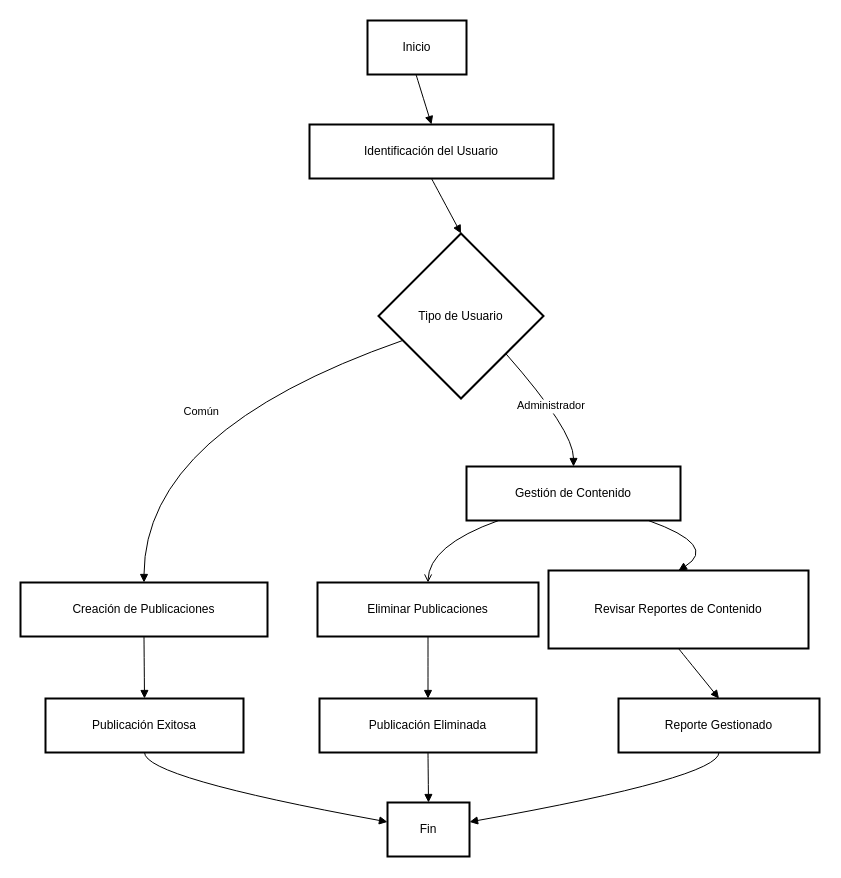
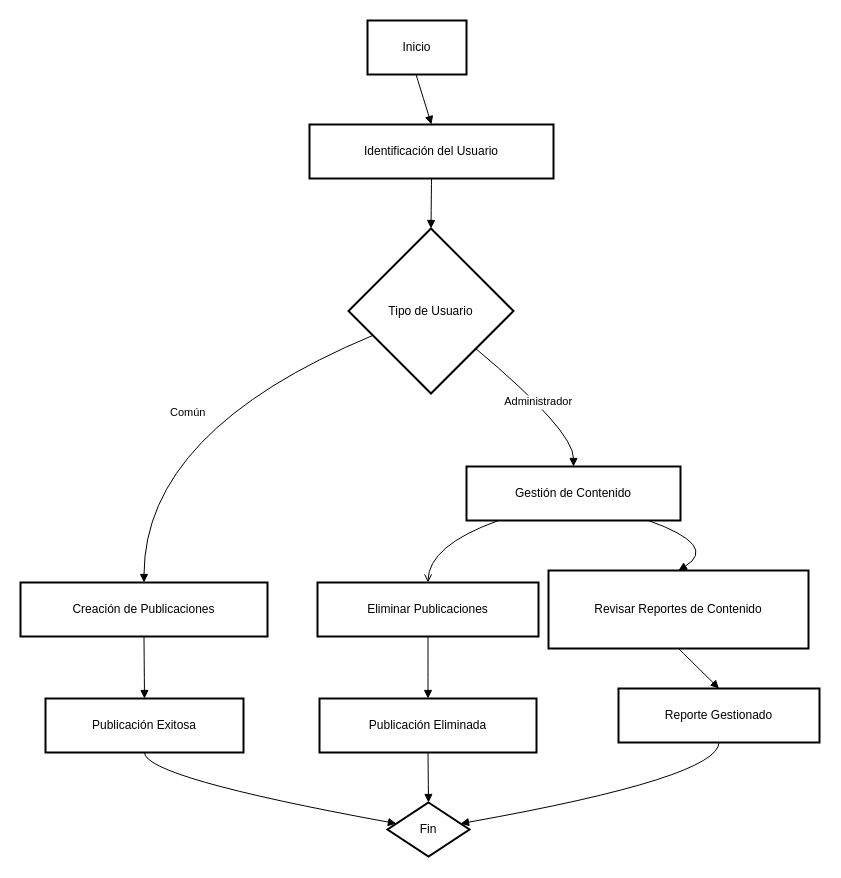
  <mxCell id="0" />
  <mxCell id="1" parent="0" />
  <mxCell id="2" value="Inicio" style="whiteSpace=wrap;strokeWidth=2;" parent="1" vertex="1"><mxGeometry x="367" y="20" width="99" height="54" as="geometry" /></mxCell>
  <mxCell id="3" value="Identificación del Usuario" style="whiteSpace=wrap;strokeWidth=2;" parent="1" vertex="1"><mxGeometry x="309" y="124" width="244" height="54" as="geometry" /></mxCell>
- <mxCell id="4" value="Tipo de Usuario" style="rhombus;strokeWidth=2;whiteSpace=wrap;" parent="1" vertex="1"><mxGeometry x="378" y="233" width="165" height="165" as="geometry" /></mxCell>
+ <mxCell id="4" value="Tipo de Usuario" style="rhombus;strokeWidth=2;whiteSpace=wrap;" parent="1" vertex="1"><mxGeometry x="348" y="228" width="165" height="165" as="geometry" /></mxCell>
  <mxCell id="5" value="Creación de Publicaciones" style="whiteSpace=wrap;strokeWidth=2;" parent="1" vertex="1"><mxGeometry x="20" y="582" width="247" height="54" as="geometry" /></mxCell>
  <mxCell id="6" value="Gestión de Contenido" style="whiteSpace=wrap;strokeWidth=2;" parent="1" vertex="1"><mxGeometry x="466" y="466" width="214" height="54" as="geometry" /></mxCell>
  <mxCell id="7" value="Eliminar Publicaciones" style="whiteSpace=wrap;strokeWidth=2;" parent="1" vertex="1"><mxGeometry x="317" y="582" width="221" height="54" as="geometry" /></mxCell>
  <mxCell id="8" value="Revisar Reportes de Contenido" style="whiteSpace=wrap;strokeWidth=2;" parent="1" vertex="1"><mxGeometry x="548" y="570" width="260" height="78" as="geometry" /></mxCell>
  <mxCell id="9" value="Publicación Exitosa" style="whiteSpace=wrap;strokeWidth=2;" parent="1" vertex="1"><mxGeometry x="45" y="698" width="198" height="54" as="geometry" /></mxCell>
  <mxCell id="10" value="Publicación Eliminada" style="whiteSpace=wrap;strokeWidth=2;" parent="1" vertex="1"><mxGeometry x="319" y="698" width="217" height="54" as="geometry" /></mxCell>
- <mxCell id="11" value="Reporte Gestionado" style="whiteSpace=wrap;strokeWidth=2;" parent="1" vertex="1"><mxGeometry x="618" y="698" width="201" height="54" as="geometry" /></mxCell>
- <mxCell id="12" value="Fin" style="whiteSpace=wrap;strokeWidth=2;" parent="1" vertex="1"><mxGeometry x="387" y="802" width="82" height="54" as="geometry" /></mxCell>
+ <mxCell id="11" value="Reporte Gestionado" style="whiteSpace=wrap;strokeWidth=2;" parent="1" vertex="1"><mxGeometry x="618" y="688" width="201" height="54" as="geometry" /></mxCell>
+ <mxCell id="12" value="Fin" style="rhombus;whiteSpace=wrap;strokeWidth=2;" parent="1" vertex="1"><mxGeometry x="387" y="802" width="82" height="54" as="geometry" /></mxCell>
  <mxCell id="13" value="" style="curved=1;startArrow=none;endArrow=block;exitX=0.49;exitY=1;entryX=0.5;entryY=0;" parent="1" source="2" target="3" edge="1"><mxGeometry relative="1" as="geometry"><Array as="points" /></mxGeometry></mxCell>
  <mxCell id="14" value="" style="curved=1;startArrow=none;endArrow=block;exitX=0.5;exitY=1;entryX=0.5;entryY=0;" parent="1" source="3" target="4" edge="1"><mxGeometry relative="1" as="geometry"><Array as="points" /></mxGeometry></mxCell>
  <mxCell id="15" value="Común" style="curved=1;startArrow=none;endArrow=block;exitX=0;exitY=0.71;entryX=0.5;entryY=0;" parent="1" source="4" target="5" edge="1"><mxGeometry relative="1" as="geometry"><Array as="points"><mxPoint x="144" y="430" /></Array></mxGeometry></mxCell>
  <mxCell id="16" value="Administrador" style="curved=1;startArrow=none;endArrow=block;exitX=1;exitY=0.92;entryX=0.5;entryY=0;" parent="1" source="4" target="6" edge="1"><mxGeometry relative="1" as="geometry"><Array as="points"><mxPoint x="573" y="430" /></Array></mxGeometry></mxCell>
  <mxCell id="17" value="" style="curved=1;startArrow=none;endArrow=open;exitX=0.15;exitY=1;entryX=0.5;entryY=0;" parent="1" source="6" target="7" edge="1"><mxGeometry relative="1" as="geometry"><Array as="points"><mxPoint x="428" y="545" /></Array></mxGeometry></mxCell>
  <mxCell id="18" value="" style="curved=1;startArrow=none;endArrow=block;exitX=0.85;exitY=1;entryX=0.5;entryY=0;" parent="1" source="6" target="8" edge="1"><mxGeometry relative="1" as="geometry"><Array as="points"><mxPoint x="718" y="545" /></Array></mxGeometry></mxCell>
  <mxCell id="19" value="" style="curved=1;startArrow=none;endArrow=block;exitX=0.5;exitY=1;entryX=0.5;entryY=0;" parent="1" source="5" target="9" edge="1"><mxGeometry relative="1" as="geometry"><Array as="points" /></mxGeometry></mxCell>
  <mxCell id="20" value="" style="curved=1;startArrow=none;endArrow=block;exitX=0.5;exitY=1;entryX=0.5;entryY=0;" parent="1" source="7" target="10" edge="1"><mxGeometry relative="1" as="geometry"><Array as="points" /></mxGeometry></mxCell>
  <mxCell id="21" value="" style="curved=1;startArrow=none;endArrow=block;exitX=0.5;exitY=1;entryX=0.5;entryY=0;" parent="1" source="8" target="11" edge="1"><mxGeometry relative="1" as="geometry"><Array as="points" /></mxGeometry></mxCell>
  <mxCell id="22" value="" style="curved=1;startArrow=none;endArrow=block;exitX=0.5;exitY=1;entryX=0;entryY=0.36;" parent="1" source="9" target="12" edge="1"><mxGeometry relative="1" as="geometry"><Array as="points"><mxPoint x="144" y="777" /></Array></mxGeometry></mxCell>
  <mxCell id="23" value="" style="curved=1;startArrow=none;endArrow=block;exitX=0.5;exitY=1;entryX=0.5;entryY=0;" parent="1" source="10" target="12" edge="1"><mxGeometry relative="1" as="geometry"><Array as="points" /></mxGeometry></mxCell>
  <mxCell id="24" value="" style="curved=1;startArrow=none;endArrow=block;exitX=0.5;exitY=1;entryX=1;entryY=0.36;" parent="1" source="11" target="12" edge="1"><mxGeometry relative="1" as="geometry"><Array as="points"><mxPoint x="718" y="777" /></Array></mxGeometry></mxCell>
